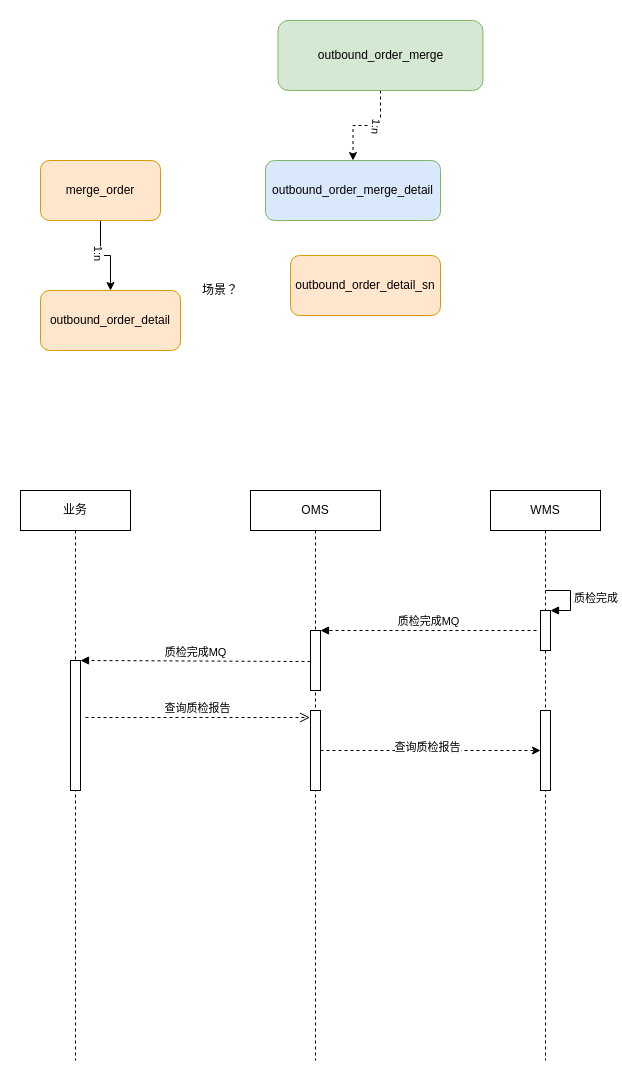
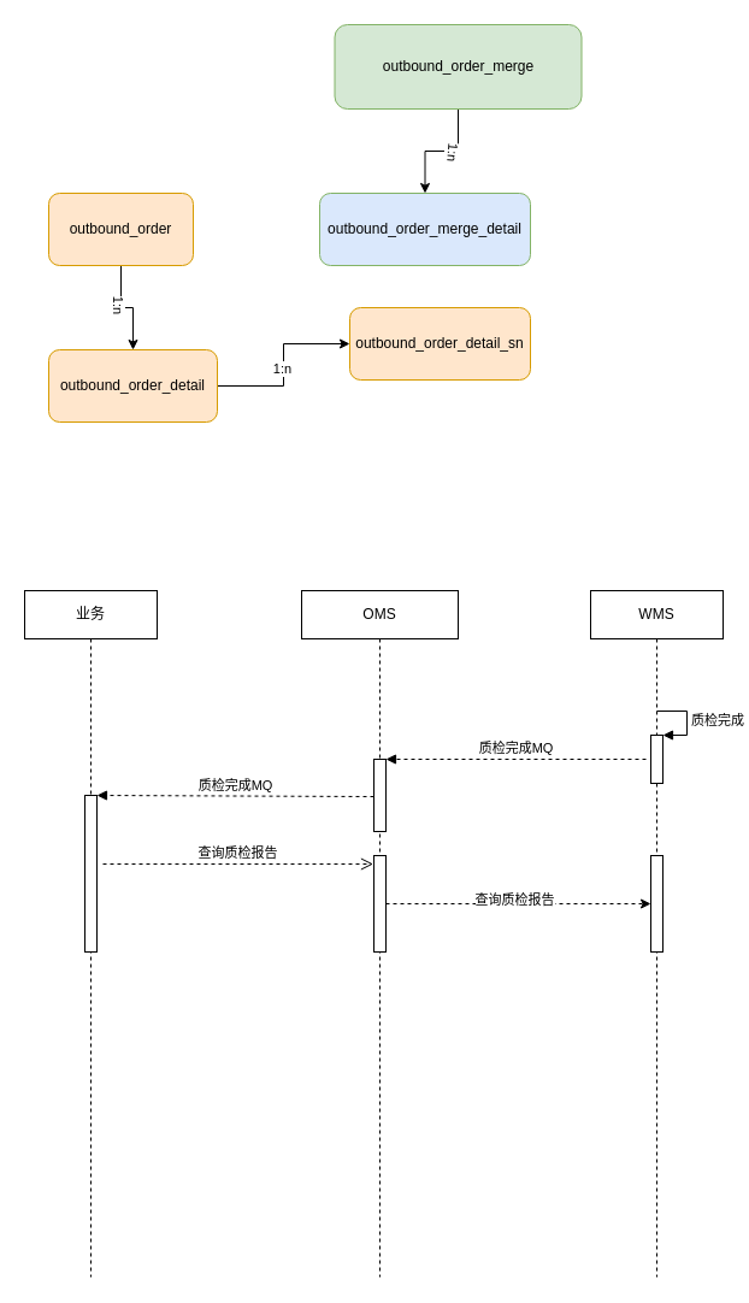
  <mxCell id="0" />
  <mxCell id="1" parent="0" />
  <mxCell id="2" value="" style="edgeStyle=orthogonalEdgeStyle;rounded=0;sketch=0;orthogonalLoop=1;jettySize=auto;html=1;strokeColor=#000000;" edge="1" parent="1" source="4" target="7"><mxGeometry relative="1" as="geometry" /></mxCell>
  <mxCell id="3" value="1:n" style="edgeLabel;html=1;align=center;verticalAlign=middle;resizable=0;points=[];rotation=90;" vertex="1" connectable="0" parent="2"><mxGeometry x="-0.2" y="-1" relative="1" as="geometry"><mxPoint as="offset" /></mxGeometry></mxCell>
- <mxCell id="4" value="merge_order" style="rounded=1;whiteSpace=wrap;html=1;sketch=0;fillColor=#ffe6cc;strokeColor=#d79b00;" vertex="1" parent="1"><mxGeometry x="40" y="160" width="120" height="60" as="geometry" /></mxCell>
+ <mxCell id="4" value="outbound_order" style="rounded=1;whiteSpace=wrap;html=1;sketch=0;fillColor=#ffe6cc;strokeColor=#d79b00;" vertex="1" parent="1"><mxGeometry x="40" y="160" width="120" height="60" as="geometry" /></mxCell>
+ <mxCell id="5" value="" style="edgeStyle=orthogonalEdgeStyle;rounded=0;sketch=0;orthogonalLoop=1;jettySize=auto;html=1;strokeColor=#000000;" edge="1" parent="1" source="7" target="8"><mxGeometry relative="1" as="geometry" /></mxCell>
+ <mxCell id="6" value="1:n" style="edgeLabel;html=1;align=center;verticalAlign=middle;resizable=0;points=[];" vertex="1" connectable="0" parent="5"><mxGeometry x="-0.04" y="2" relative="1" as="geometry"><mxPoint as="offset" /></mxGeometry></mxCell>
  <mxCell id="7" value="outbound_order_detail" style="rounded=1;whiteSpace=wrap;html=1;sketch=0;fillColor=#ffe6cc;strokeColor=#d79b00;" vertex="1" parent="1"><mxGeometry x="40" y="290" width="140" height="60" as="geometry" /></mxCell>
  <mxCell id="8" value="outbound_order_detail_sn" style="rounded=1;whiteSpace=wrap;html=1;sketch=0;fillColor=#ffe6cc;strokeColor=#d79b00;" vertex="1" parent="1"><mxGeometry x="290" y="255" width="150" height="60" as="geometry" /></mxCell>
- <mxCell id="9" value="场景？" style="text;html=1;strokeColor=none;fillColor=none;align=center;verticalAlign=middle;whiteSpace=wrap;rounded=0;sketch=0;" vertex="1" parent="1"><mxGeometry x="200" y="280" width="40" height="20" as="geometry" /></mxCell>
- <mxCell id="10" value="" style="edgeStyle=orthogonalEdgeStyle;rounded=0;sketch=0;orthogonalLoop=1;jettySize=auto;html=1;strokeColor=#000000;dashed=1;" edge="1" parent="1" source="12" target="13"><mxGeometry relative="1" as="geometry" /></mxCell>
+ <mxCell id="10" value="" style="edgeStyle=orthogonalEdgeStyle;rounded=0;sketch=0;orthogonalLoop=1;jettySize=auto;html=1;strokeColor=#000000;" edge="1" parent="1" source="12" target="13"><mxGeometry relative="1" as="geometry" /></mxCell>
  <mxCell id="11" value="1:n" style="edgeLabel;html=1;align=center;verticalAlign=middle;resizable=0;points=[];rotation=95;" vertex="1" connectable="0" parent="10"><mxGeometry x="-0.2" y="1" relative="1" as="geometry"><mxPoint as="offset" /></mxGeometry></mxCell>
  <mxCell id="12" value="outbound_order_merge" style="rounded=1;whiteSpace=wrap;html=1;sketch=0;fillColor=#d5e8d4;strokeColor=#82b366;" vertex="1" parent="1"><mxGeometry x="277.5" y="20" width="205" height="70" as="geometry" /></mxCell>
  <mxCell id="13" value="outbound_order_merge_detail" style="rounded=1;whiteSpace=wrap;html=1;sketch=0;fillColor=#dae8fc;strokeColor=#82b366;" vertex="1" parent="1"><mxGeometry x="265" y="160" width="175" height="60" as="geometry" /></mxCell>
  <mxCell id="14" value="业务" style="shape=umlLifeline;perimeter=lifelinePerimeter;whiteSpace=wrap;html=1;container=1;collapsible=0;recursiveResize=0;outlineConnect=0;rounded=0;sketch=0;" vertex="1" parent="1"><mxGeometry x="20" y="490" width="110" height="570" as="geometry" /></mxCell>
  <mxCell id="15" value="" style="html=1;points=[];perimeter=orthogonalPerimeter;rounded=0;sketch=0;" vertex="1" parent="14"><mxGeometry x="50" y="170" width="10" height="130" as="geometry" /></mxCell>
  <mxCell id="16" value="OMS" style="shape=umlLifeline;perimeter=lifelinePerimeter;whiteSpace=wrap;html=1;container=1;collapsible=0;recursiveResize=0;outlineConnect=0;rounded=0;sketch=0;" vertex="1" parent="1"><mxGeometry x="250" y="490" width="130" height="570" as="geometry" /></mxCell>
  <mxCell id="17" value="" style="html=1;points=[];perimeter=orthogonalPerimeter;rounded=0;sketch=0;" vertex="1" parent="16"><mxGeometry x="60" y="140" width="10" height="60" as="geometry" /></mxCell>
  <mxCell id="18" value="" style="html=1;points=[];perimeter=orthogonalPerimeter;rounded=0;sketch=0;" vertex="1" parent="16"><mxGeometry x="60" y="220" width="10" height="80" as="geometry" /></mxCell>
  <mxCell id="19" value="WMS" style="shape=umlLifeline;perimeter=lifelinePerimeter;whiteSpace=wrap;html=1;container=1;collapsible=0;recursiveResize=0;outlineConnect=0;rounded=0;sketch=0;" vertex="1" parent="1"><mxGeometry x="490" y="490" width="110" height="570" as="geometry" /></mxCell>
  <mxCell id="20" value="" style="html=1;points=[];perimeter=orthogonalPerimeter;rounded=0;sketch=0;" vertex="1" parent="19"><mxGeometry x="50" y="120" width="10" height="40" as="geometry" /></mxCell>
  <mxCell id="21" value="质检完成" style="edgeStyle=orthogonalEdgeStyle;html=1;align=left;spacingLeft=2;endArrow=block;rounded=0;entryX=1;entryY=0;strokeColor=#000000;" edge="1" target="20" parent="19"><mxGeometry relative="1" as="geometry"><mxPoint x="55" y="100" as="sourcePoint" /><Array as="points"><mxPoint x="80" y="100" /></Array></mxGeometry></mxCell>
  <mxCell id="22" value="" style="html=1;points=[];perimeter=orthogonalPerimeter;rounded=0;sketch=0;" vertex="1" parent="19"><mxGeometry x="50" y="220" width="10" height="80" as="geometry" /></mxCell>
  <mxCell id="23" value="质检完成MQ" style="html=1;verticalAlign=bottom;endArrow=block;entryX=1;entryY=0;strokeColor=#000000;exitX=-0.4;exitY=0.5;exitDx=0;exitDy=0;exitPerimeter=0;dashed=1;" edge="1" target="17" parent="1" source="20"><mxGeometry relative="1" as="geometry"><mxPoint x="370" y="630" as="sourcePoint" /></mxGeometry></mxCell>
  <mxCell id="24" value="质检完成MQ" style="html=1;verticalAlign=bottom;endArrow=block;entryX=1;entryY=0;strokeColor=#000000;exitX=0;exitY=0.517;exitDx=0;exitDy=0;exitPerimeter=0;dashed=1;" edge="1" target="15" parent="1" source="17"><mxGeometry relative="1" as="geometry"><mxPoint x="140" y="660" as="sourcePoint" /></mxGeometry></mxCell>
  <mxCell id="25" value="查询质检报告" style="html=1;verticalAlign=bottom;endArrow=open;dashed=1;endSize=8;exitX=1;exitY=0.95;strokeColor=#000000;" edge="1" parent="1"><mxGeometry relative="1" as="geometry"><mxPoint x="309.5" y="717" as="targetPoint" /><mxPoint x="85" y="717" as="sourcePoint" /></mxGeometry></mxCell>
  <mxCell id="26" value="" style="edgeStyle=orthogonalEdgeStyle;rounded=0;sketch=0;orthogonalLoop=1;jettySize=auto;html=1;dashed=1;strokeColor=#000000;" edge="1" parent="1" source="18" target="22"><mxGeometry relative="1" as="geometry" /></mxCell>
  <mxCell id="27" value="查询质检报告" style="edgeLabel;html=1;align=center;verticalAlign=middle;resizable=0;points=[];" vertex="1" connectable="0" parent="26"><mxGeometry x="-0.035" y="4" relative="1" as="geometry"><mxPoint as="offset" /></mxGeometry></mxCell>
